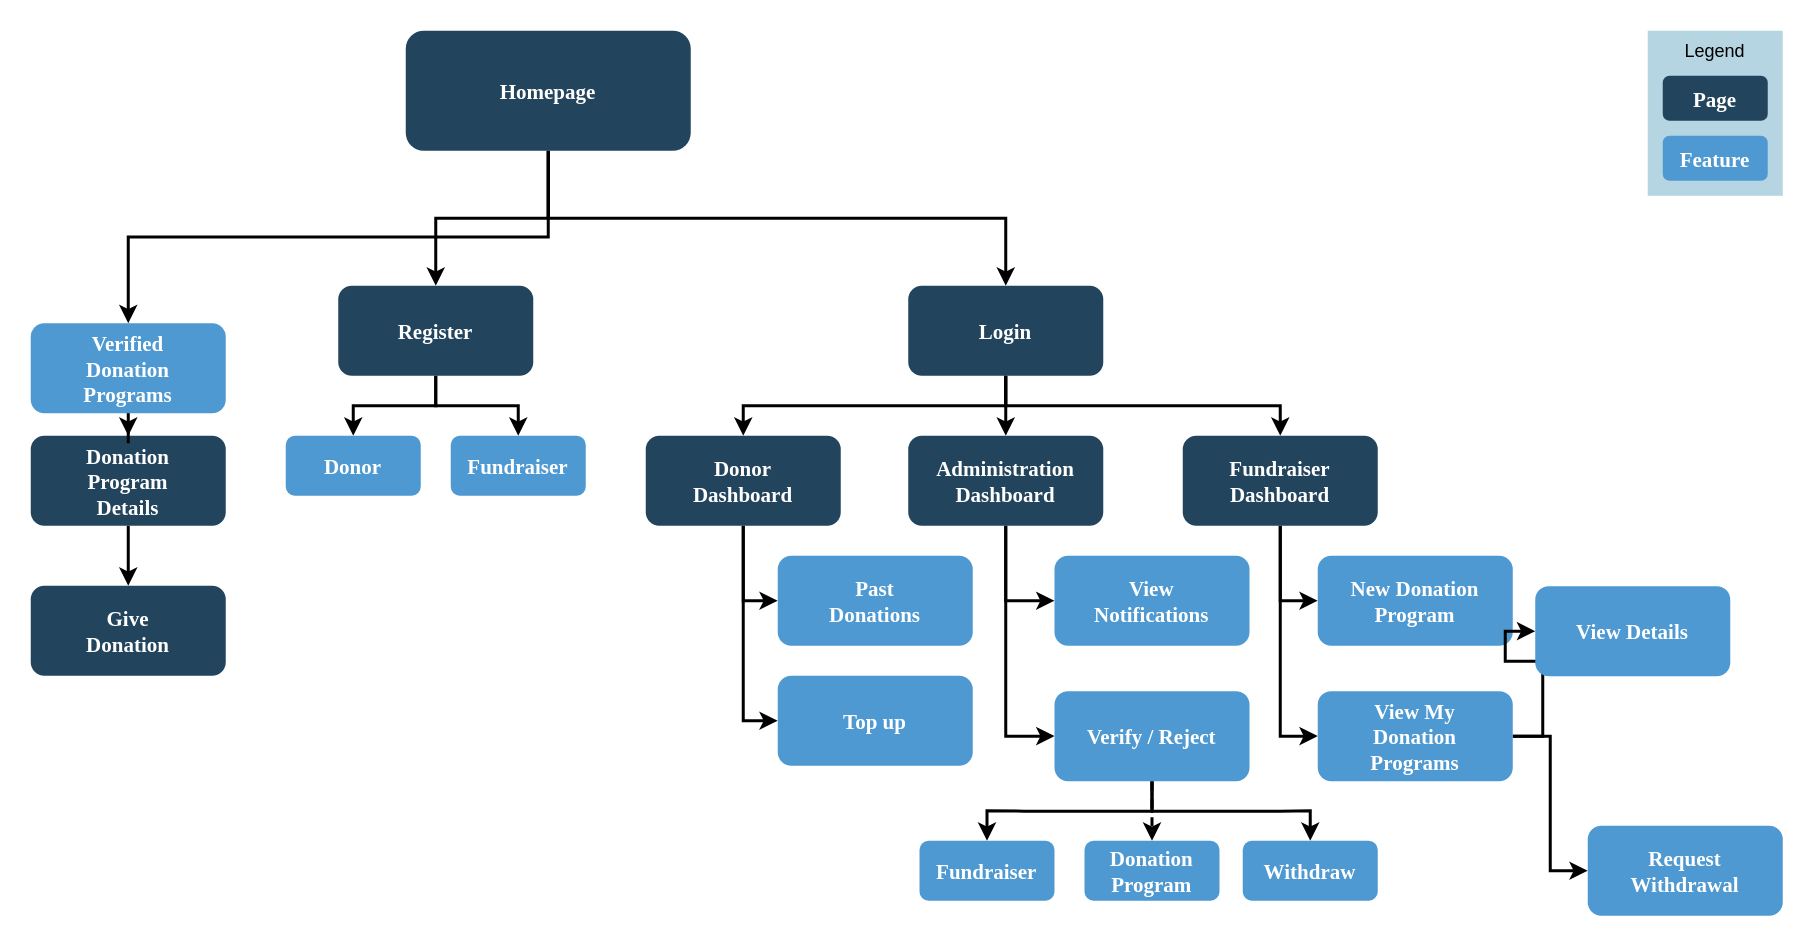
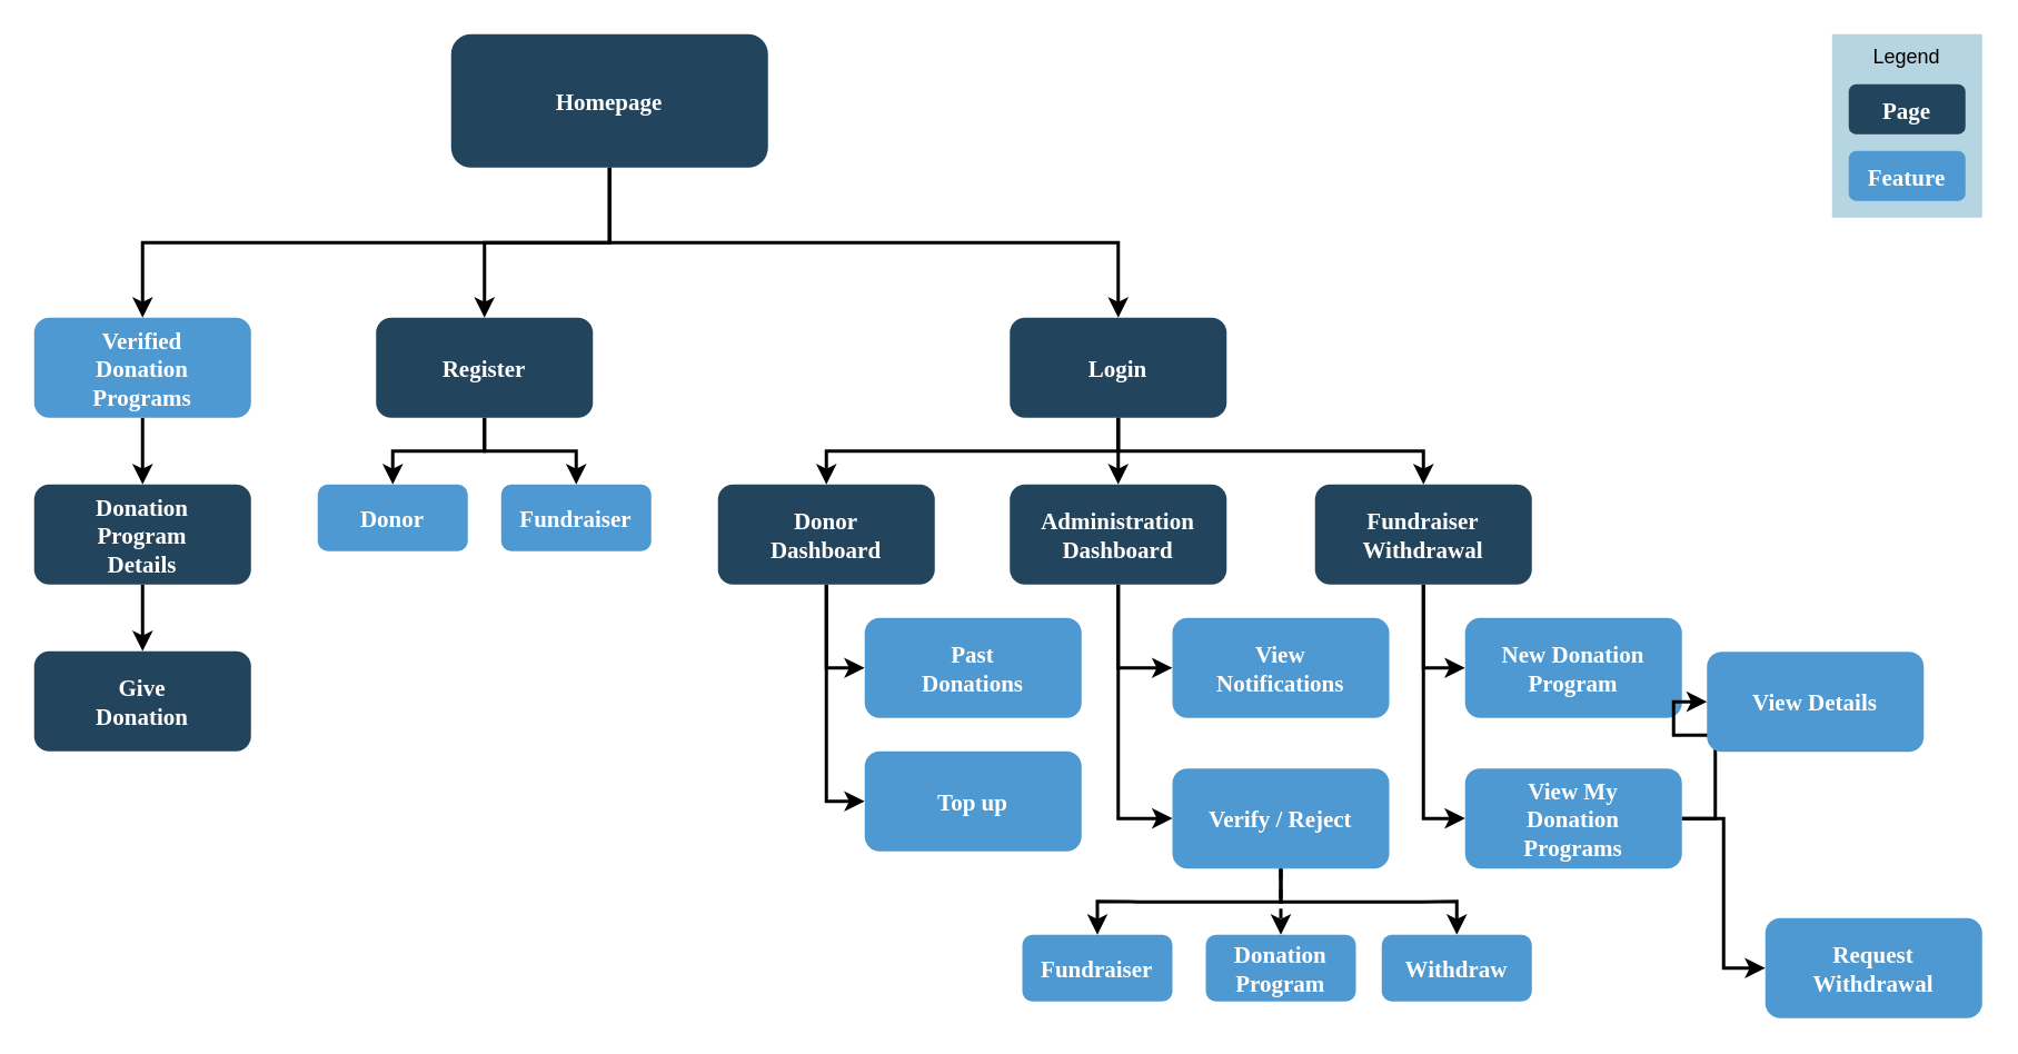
  <mxCell id="0" />
  <mxCell id="1" parent="0" />
  <mxCell id="2" style="edgeStyle=elbowEdgeStyle;rounded=0;orthogonalLoop=1;jettySize=auto;elbow=vertical;html=1;strokeWidth=2;" parent="1" source="5" target="11" edge="1"><mxGeometry relative="1" as="geometry" /></mxCell>
  <mxCell id="3" style="edgeStyle=elbowEdgeStyle;rounded=0;orthogonalLoop=1;jettySize=auto;elbow=vertical;html=1;strokeWidth=2;" parent="1" source="5" target="15" edge="1"><mxGeometry relative="1" as="geometry" /></mxCell>
  <mxCell id="4" style="edgeStyle=orthogonalEdgeStyle;rounded=0;orthogonalLoop=1;jettySize=auto;html=1;entryX=0.5;entryY=0;entryDx=0;entryDy=0;exitX=0.5;exitY=1;exitDx=0;exitDy=0;strokeWidth=2;" edge="1" parent="1" source="5" target="34"><mxGeometry relative="1" as="geometry" /></mxCell>
  <mxCell id="5" value="Homepage" style="rounded=1;fillColor=#23445D;gradientColor=none;strokeColor=none;fontColor=#FFFFFF;fontStyle=1;fontFamily=Tahoma;fontSize=14" parent="1" vertex="1"><mxGeometry x="270" y="20" width="190" height="80" as="geometry" /></mxCell>
  <mxCell id="6" style="edgeStyle=orthogonalEdgeStyle;rounded=0;orthogonalLoop=1;jettySize=auto;html=1;entryX=0;entryY=0.5;entryDx=0;entryDy=0;strokeWidth=2;" edge="1" parent="1" source="8" target="37"><mxGeometry relative="1" as="geometry" /></mxCell>
  <mxCell id="7" style="edgeStyle=orthogonalEdgeStyle;rounded=0;orthogonalLoop=1;jettySize=auto;html=1;entryX=0;entryY=0.5;entryDx=0;entryDy=0;strokeWidth=2;" edge="1" parent="1" source="8" target="38"><mxGeometry relative="1" as="geometry" /></mxCell>
  <mxCell id="8" value="Donor&#10;Dashboard" style="rounded=1;fillColor=#23445D;gradientColor=none;strokeColor=none;fontColor=#FFFFFF;fontStyle=1;fontFamily=Tahoma;fontSize=14" parent="1" vertex="1"><mxGeometry x="430" y="290" width="130" height="60" as="geometry" /></mxCell>
  <mxCell id="9" style="edgeStyle=orthogonalEdgeStyle;rounded=0;orthogonalLoop=1;jettySize=auto;html=1;entryX=0.5;entryY=0;entryDx=0;entryDy=0;strokeWidth=2;" edge="1" parent="1" source="11" target="21"><mxGeometry relative="1" as="geometry" /></mxCell>
  <mxCell id="10" style="edgeStyle=orthogonalEdgeStyle;rounded=0;orthogonalLoop=1;jettySize=auto;html=1;strokeWidth=2;" edge="1" parent="1" source="11" target="22"><mxGeometry relative="1" as="geometry" /></mxCell>
  <mxCell id="11" value="Register" style="rounded=1;fillColor=#23445D;gradientColor=none;strokeColor=none;fontColor=#FFFFFF;fontStyle=1;fontFamily=Tahoma;fontSize=14" parent="1" vertex="1"><mxGeometry x="225" y="190" width="130" height="60" as="geometry" /></mxCell>
  <mxCell id="12" style="edgeStyle=orthogonalEdgeStyle;rounded=0;orthogonalLoop=1;jettySize=auto;html=1;entryX=0.5;entryY=0;entryDx=0;entryDy=0;strokeWidth=2;exitX=0.5;exitY=1;exitDx=0;exitDy=0;" edge="1" parent="1" source="15" target="8"><mxGeometry relative="1" as="geometry" /></mxCell>
  <mxCell id="13" style="edgeStyle=orthogonalEdgeStyle;rounded=0;orthogonalLoop=1;jettySize=auto;html=1;strokeWidth=2;" edge="1" parent="1" source="15" target="18"><mxGeometry relative="1" as="geometry" /></mxCell>
  <mxCell id="14" style="edgeStyle=orthogonalEdgeStyle;rounded=0;orthogonalLoop=1;jettySize=auto;html=1;strokeWidth=2;exitX=0.5;exitY=1;exitDx=0;exitDy=0;" edge="1" parent="1" source="15" target="41"><mxGeometry relative="1" as="geometry" /></mxCell>
  <mxCell id="15" value="Login" style="rounded=1;fillColor=#23445D;gradientColor=none;strokeColor=none;fontColor=#FFFFFF;fontStyle=1;fontFamily=Tahoma;fontSize=14" parent="1" vertex="1"><mxGeometry x="605" y="190" width="130" height="60" as="geometry" /></mxCell>
  <mxCell id="16" style="edgeStyle=orthogonalEdgeStyle;rounded=0;orthogonalLoop=1;jettySize=auto;html=1;entryX=0;entryY=0.5;entryDx=0;entryDy=0;strokeWidth=2;" edge="1" parent="1" source="18" target="23"><mxGeometry relative="1" as="geometry" /></mxCell>
  <mxCell id="17" style="edgeStyle=orthogonalEdgeStyle;rounded=0;orthogonalLoop=1;jettySize=auto;html=1;entryX=0;entryY=0.5;entryDx=0;entryDy=0;strokeWidth=2;" edge="1" parent="1" source="18" target="27"><mxGeometry relative="1" as="geometry" /></mxCell>
  <mxCell id="18" value="Administration&#10;Dashboard" style="rounded=1;fillColor=#23445D;gradientColor=none;strokeColor=none;fontColor=#FFFFFF;fontStyle=1;fontFamily=Tahoma;fontSize=14" parent="1" vertex="1"><mxGeometry x="605" y="290" width="130" height="60" as="geometry" /></mxCell>
  <mxCell id="19" value="Give&#10;Donation" style="rounded=1;fillColor=#23445D;gradientColor=none;strokeColor=none;fontColor=#FFFFFF;fontStyle=1;fontFamily=Tahoma;fontSize=14" parent="1" vertex="1"><mxGeometry x="20" y="390" width="130" height="60" as="geometry" /></mxCell>
  <mxCell id="20" value="Legend" style="fillColor=#10739E;strokeColor=none;opacity=30;verticalAlign=top;" parent="1" vertex="1"><mxGeometry x="1098" y="20" width="90" height="110" as="geometry" /></mxCell>
  <mxCell id="21" value="Donor" style="rounded=1;gradientColor=none;strokeColor=none;fontColor=#FFFFFF;fontStyle=1;fontFamily=Tahoma;fontSize=14;fillColor=#4E99D1;" vertex="1" parent="1"><mxGeometry x="190" y="290" width="90" height="40" as="geometry" /></mxCell>
  <mxCell id="22" value="Fundraiser" style="rounded=1;gradientColor=none;strokeColor=none;fontColor=#FFFFFF;fontStyle=1;fontFamily=Tahoma;fontSize=14;fillColor=#4E99D1;" vertex="1" parent="1"><mxGeometry x="300" y="290" width="90" height="40" as="geometry" /></mxCell>
  <mxCell id="23" value="View&#10;Notifications" style="rounded=1;gradientColor=none;strokeColor=none;fontColor=#FFFFFF;fontStyle=1;fontFamily=Tahoma;fontSize=14;fillColor=#4E99D1;" vertex="1" parent="1"><mxGeometry x="702.5" y="370" width="130" height="60" as="geometry" /></mxCell>
  <mxCell id="24" style="edgeStyle=orthogonalEdgeStyle;rounded=0;orthogonalLoop=1;jettySize=auto;html=1;entryX=0.5;entryY=0;entryDx=0;entryDy=0;strokeWidth=2;" edge="1" parent="1" source="27" target="28"><mxGeometry relative="1" as="geometry" /></mxCell>
  <mxCell id="25" style="edgeStyle=orthogonalEdgeStyle;rounded=0;orthogonalLoop=1;jettySize=auto;html=1;entryX=0.5;entryY=0;entryDx=0;entryDy=0;strokeWidth=2;dashed=1;" edge="1" parent="1" source="27" target="29"><mxGeometry relative="1" as="geometry" /></mxCell>
  <mxCell id="26" style="edgeStyle=orthogonalEdgeStyle;rounded=0;orthogonalLoop=1;jettySize=auto;html=1;entryX=0.5;entryY=0;entryDx=0;entryDy=0;strokeWidth=2;" edge="1" parent="1" source="27" target="30"><mxGeometry relative="1" as="geometry" /></mxCell>
  <mxCell id="27" value="Verify / Reject" style="rounded=1;gradientColor=none;strokeColor=none;fontColor=#FFFFFF;fontStyle=1;fontFamily=Tahoma;fontSize=14;fillColor=#4E99D1;" vertex="1" parent="1"><mxGeometry x="702.5" y="460.25" width="130" height="60" as="geometry" /></mxCell>
  <mxCell id="28" value="Fundraiser" style="rounded=1;gradientColor=none;strokeColor=none;fontColor=#FFFFFF;fontStyle=1;fontFamily=Tahoma;fontSize=14;fillColor=#4E99D1;" vertex="1" parent="1"><mxGeometry x="612.5" y="560" width="90" height="40" as="geometry" /></mxCell>
  <mxCell id="29" value="Donation&#10;Program" style="rounded=1;gradientColor=none;strokeColor=none;fontColor=#FFFFFF;fontStyle=1;fontFamily=Tahoma;fontSize=14;fillColor=#4E99D1;" vertex="1" parent="1"><mxGeometry x="722.5" y="560" width="90" height="40" as="geometry" /></mxCell>
  <mxCell id="30" value="Withdraw" style="rounded=1;gradientColor=none;strokeColor=none;fontColor=#FFFFFF;fontStyle=1;fontFamily=Tahoma;fontSize=14;fillColor=#4E99D1;" vertex="1" parent="1"><mxGeometry x="828" y="560" width="90" height="40" as="geometry" /></mxCell>
  <mxCell id="31" style="edgeStyle=orthogonalEdgeStyle;rounded=0;orthogonalLoop=1;jettySize=auto;html=1;strokeWidth=2;" edge="1" parent="1" source="32" target="19"><mxGeometry relative="1" as="geometry" /></mxCell>
  <mxCell id="32" value="Donation&#10;Program&#10;Details" style="rounded=1;fillColor=#23445D;gradientColor=none;strokeColor=none;fontColor=#FFFFFF;fontStyle=1;fontFamily=Tahoma;fontSize=14" vertex="1" parent="1"><mxGeometry x="20" y="290" width="130" height="60" as="geometry" /></mxCell>
  <mxCell id="33" style="edgeStyle=orthogonalEdgeStyle;rounded=0;orthogonalLoop=1;jettySize=auto;html=1;strokeWidth=2;" edge="1" parent="1" source="34" target="32"><mxGeometry relative="1" as="geometry" /></mxCell>
- <mxCell id="34" value="Verified&#10;Donation&#10;Programs" style="rounded=1;gradientColor=none;strokeColor=none;fontColor=#FFFFFF;fontStyle=1;fontFamily=Tahoma;fontSize=14;fillColor=#4E99D1;" vertex="1" parent="1"><mxGeometry x="20" y="215" width="130" height="60" as="geometry" /></mxCell>
+ <mxCell id="34" value="Verified&#10;Donation&#10;Programs" style="rounded=1;gradientColor=none;strokeColor=none;fontColor=#FFFFFF;fontStyle=1;fontFamily=Tahoma;fontSize=14;fillColor=#4E99D1;" vertex="1" parent="1"><mxGeometry x="20" y="190" width="130" height="60" as="geometry" /></mxCell>
  <mxCell id="35" value="Feature" style="rounded=1;gradientColor=none;strokeColor=none;fontColor=#FFFFFF;fontStyle=1;fontFamily=Tahoma;fontSize=14;fillColor=#4E99D1;" vertex="1" parent="1"><mxGeometry x="1108" y="90" width="70" height="30" as="geometry" /></mxCell>
  <mxCell id="36" value="Page" style="rounded=1;fillColor=#23445D;gradientColor=none;strokeColor=none;fontColor=#FFFFFF;fontStyle=1;fontFamily=Tahoma;fontSize=14" vertex="1" parent="1"><mxGeometry x="1108" y="50" width="70" height="30" as="geometry" /></mxCell>
  <mxCell id="37" value="Past&#10;Donations" style="rounded=1;gradientColor=none;strokeColor=none;fontColor=#FFFFFF;fontStyle=1;fontFamily=Tahoma;fontSize=14;fillColor=#4E99D1;" vertex="1" parent="1"><mxGeometry x="518" y="370" width="130" height="60" as="geometry" /></mxCell>
  <mxCell id="38" value="Top up" style="rounded=1;gradientColor=none;strokeColor=none;fontColor=#FFFFFF;fontStyle=1;fontFamily=Tahoma;fontSize=14;fillColor=#4E99D1;" vertex="1" parent="1"><mxGeometry x="518" y="450" width="130" height="60" as="geometry" /></mxCell>
  <mxCell id="39" style="edgeStyle=orthogonalEdgeStyle;rounded=0;orthogonalLoop=1;jettySize=auto;html=1;entryX=0;entryY=0.5;entryDx=0;entryDy=0;strokeWidth=2;" edge="1" parent="1" source="41" target="42"><mxGeometry relative="1" as="geometry" /></mxCell>
  <mxCell id="40" style="edgeStyle=orthogonalEdgeStyle;rounded=0;orthogonalLoop=1;jettySize=auto;html=1;entryX=0;entryY=0.5;entryDx=0;entryDy=0;strokeWidth=2;" edge="1" parent="1" source="41" target="45"><mxGeometry relative="1" as="geometry" /></mxCell>
- <mxCell id="41" value="Fundraiser&#10;Dashboard" style="rounded=1;fillColor=#23445D;gradientColor=none;strokeColor=none;fontColor=#FFFFFF;fontStyle=1;fontFamily=Tahoma;fontSize=14" vertex="1" parent="1"><mxGeometry x="788" y="290" width="130" height="60" as="geometry" /></mxCell>
+ <mxCell id="41" value="Fundraiser&#10;Withdrawal" style="rounded=1;fillColor=#23445D;gradientColor=none;strokeColor=none;fontColor=#FFFFFF;fontStyle=1;fontFamily=Tahoma;fontSize=14" vertex="1" parent="1"><mxGeometry x="788" y="290" width="130" height="60" as="geometry" /></mxCell>
  <mxCell id="42" value="New Donation&#10;Program" style="rounded=1;gradientColor=none;strokeColor=none;fontColor=#FFFFFF;fontStyle=1;fontFamily=Tahoma;fontSize=14;fillColor=#4E99D1;" vertex="1" parent="1"><mxGeometry x="878" y="370" width="130" height="60" as="geometry" /></mxCell>
  <mxCell id="43" style="edgeStyle=orthogonalEdgeStyle;rounded=0;orthogonalLoop=1;jettySize=auto;html=1;entryX=0;entryY=0.5;entryDx=0;entryDy=0;strokeWidth=2;" edge="1" parent="1" source="45" target="46"><mxGeometry relative="1" as="geometry" /></mxCell>
  <mxCell id="44" style="edgeStyle=orthogonalEdgeStyle;rounded=0;orthogonalLoop=1;jettySize=auto;html=1;entryX=0;entryY=0.5;entryDx=0;entryDy=0;strokeWidth=2;" edge="1" parent="1" source="45" target="47"><mxGeometry relative="1" as="geometry" /></mxCell>
  <mxCell id="45" value="View My&#10;Donation&#10;Programs" style="rounded=1;gradientColor=none;strokeColor=none;fontColor=#FFFFFF;fontStyle=1;fontFamily=Tahoma;fontSize=14;fillColor=#4E99D1;" vertex="1" parent="1"><mxGeometry x="878" y="460.25" width="130" height="60" as="geometry" /></mxCell>
  <mxCell id="46" value="View Details" style="rounded=1;gradientColor=none;strokeColor=none;fontColor=#FFFFFF;fontStyle=1;fontFamily=Tahoma;fontSize=14;fillColor=#4E99D1;" vertex="1" parent="1"><mxGeometry x="1023" y="390.25" width="130" height="60" as="geometry" /></mxCell>
  <mxCell id="47" value="Request&#10;Withdrawal" style="rounded=1;gradientColor=none;strokeColor=none;fontColor=#FFFFFF;fontStyle=1;fontFamily=Tahoma;fontSize=14;fillColor=#4E99D1;" vertex="1" parent="1"><mxGeometry x="1058" y="550" width="130" height="60" as="geometry" /></mxCell>
